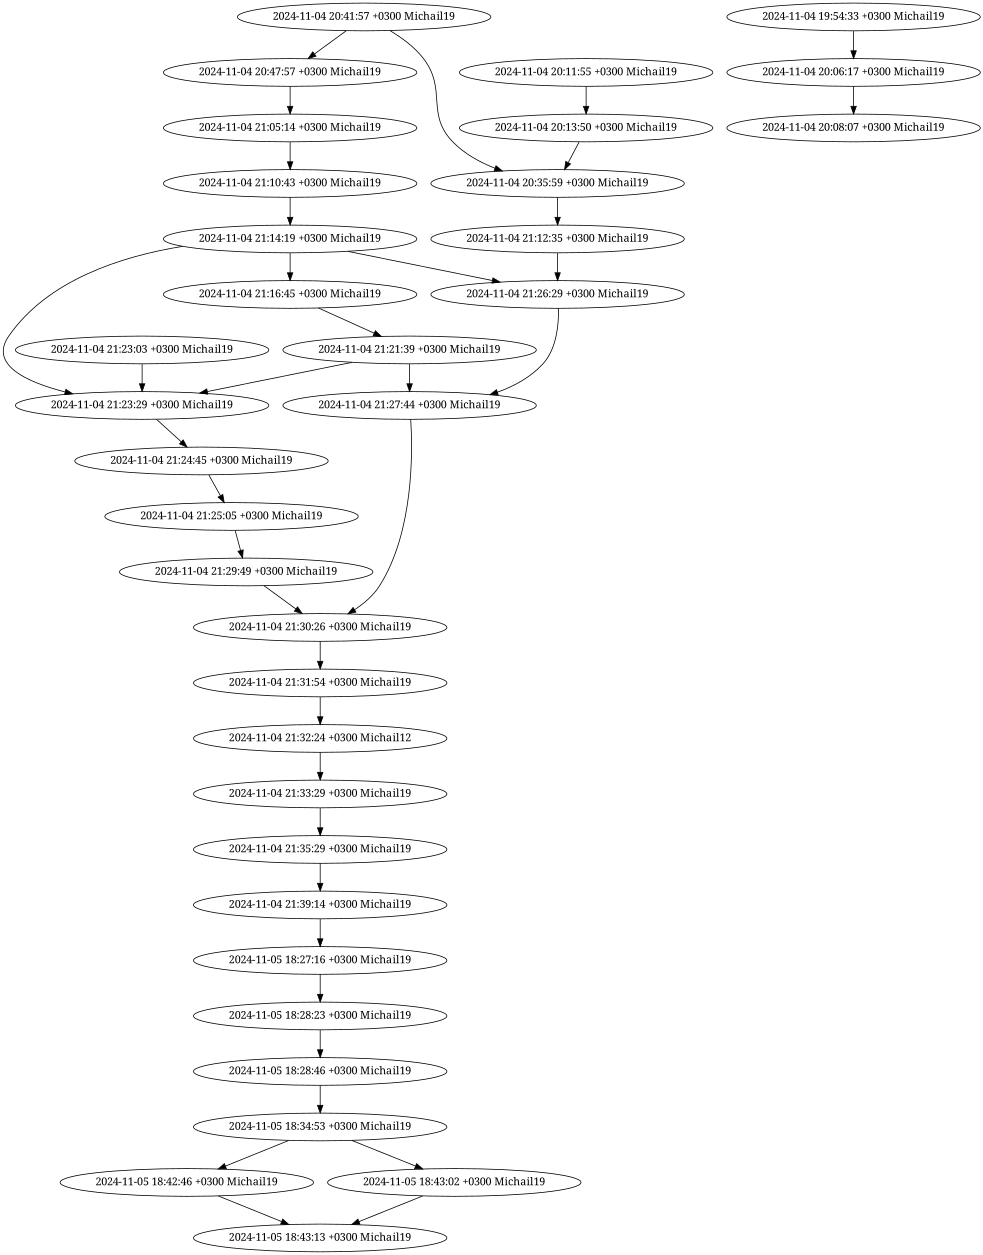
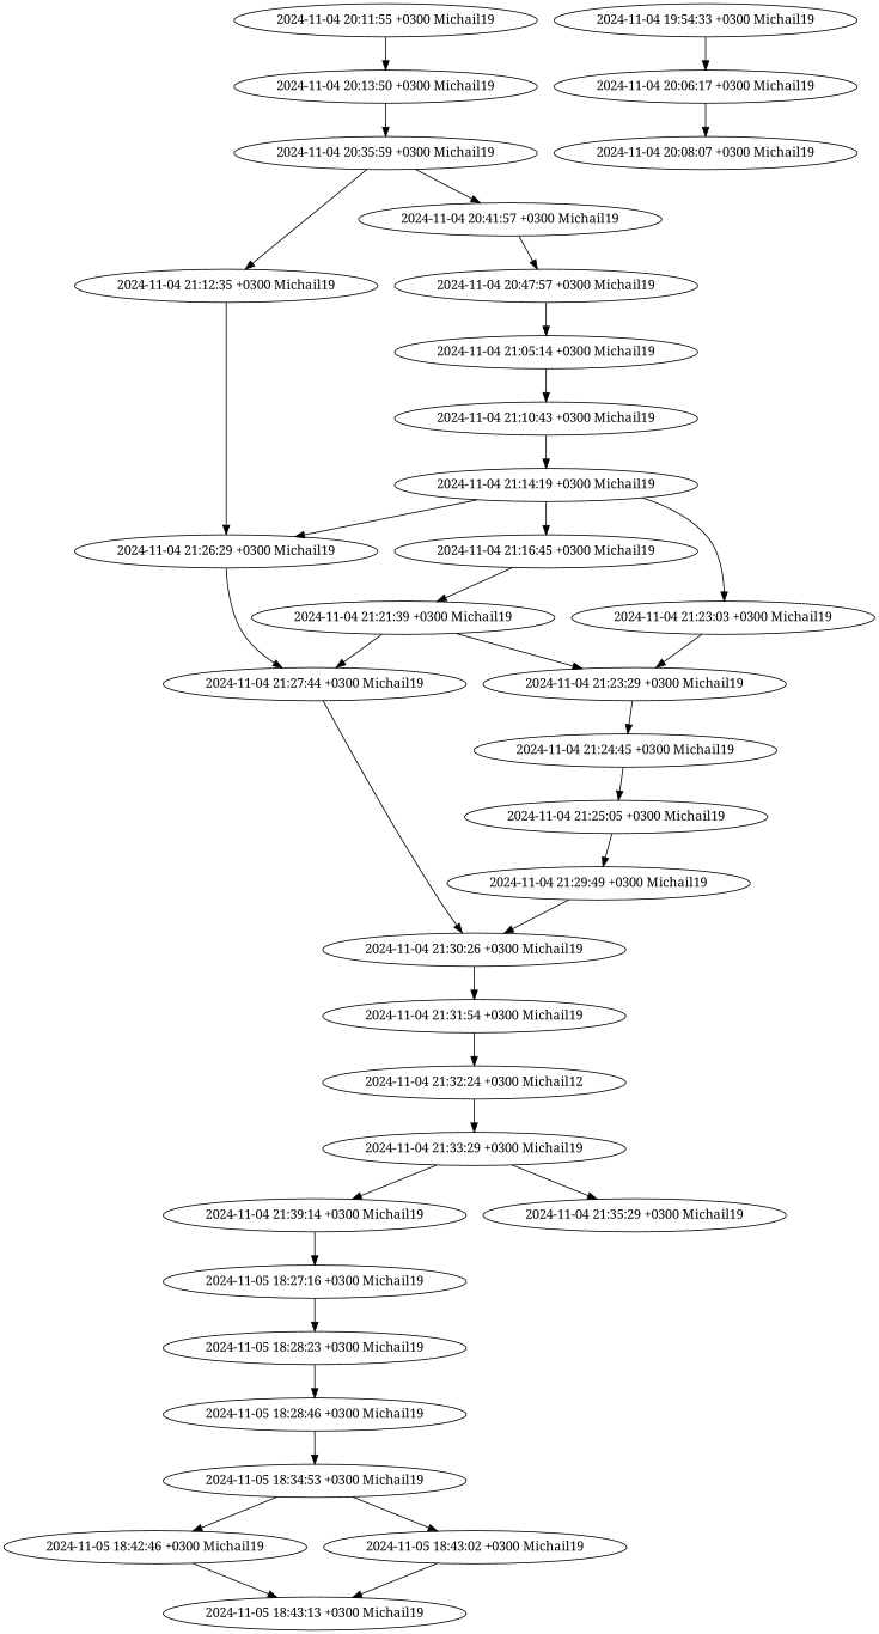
  digraph {
    fontname="Noto Serif"
    node [fontname="Noto Serif"]
    edge [fontname="Noto Serif"]
    n1 [label="2024-11-05 18:43:13 +0300 Michail19"]
    n2 [label="2024-11-05 18:42:46 +0300 Michail19"]
    n3 [label="2024-11-05 18:43:02 +0300 Michail19"]
    n4 [label="2024-11-05 18:34:53 +0300 Michail19"]
    n5 [label="2024-11-05 18:28:46 +0300 Michail19"]
    n6 [label="2024-11-05 18:28:23 +0300 Michail19"]
    n7 [label="2024-11-05 18:27:16 +0300 Michail19"]
    n8 [label="2024-11-04 21:39:14 +0300 Michail19"]
    n9 [label="2024-11-04 21:35:29 +0300 Michail19"]
    n10 [label="2024-11-04 21:33:29 +0300 Michail19"]
    n11 [label="2024-11-04 21:32:24 +0300 Michail12"]
    n12 [label="2024-11-04 21:31:54 +0300 Michail19"]
    n13 [label="2024-11-04 21:30:26 +0300 Michail19"]
    n14 [label="2024-11-04 21:29:49 +0300 Michail19"]
    n15 [label="2024-11-04 21:27:44 +0300 Michail19"]
    n16 [label="2024-11-04 21:25:05 +0300 Michail19"]
    n17 [label="2024-11-04 21:21:39 +0300 Michail19"]
    n18 [label="2024-11-04 21:23:29 +0300 Michail19"]
    n19 [label="2024-11-04 21:24:45 +0300 Michail19"]
    n20 [label="2024-11-04 21:26:29 +0300 Michail19"]
    n21 [label="2024-11-04 21:14:19 +0300 Michail19"]
    n22 [label="2024-11-04 21:23:03 +0300 Michail19"]
    n23 [label="2024-11-04 21:16:45 +0300 Michail19"]
    n24 [label="2024-11-04 21:12:35 +0300 Michail19"]
    n25 [label="2024-11-04 21:10:43 +0300 Michail19"]
    n26 [label="2024-11-04 20:35:59 +0300 Michail19"]
    n27 [label="2024-11-04 20:41:57 +0300 Michail19"]
    n28 [label="2024-11-04 20:47:57 +0300 Michail19"]
    n29 [label="2024-11-04 21:05:14 +0300 Michail19"]
    n30 [label="2024-11-04 20:13:50 +0300 Michail19"]
    n31 [label="2024-11-04 20:11:55 +0300 Michail19"]
    n32 [label="2024-11-04 20:08:07 +0300 Michail19"]
    n33 [label="2024-11-04 20:06:17 +0300 Michail19"]
    n34 [label="2024-11-04 19:54:33 +0300 Michail19"]
    n2 -> n1
    n3 -> n1
    n4 -> n2
    n4 -> n3
    n5 -> n4
    n6 -> n5
    n7 -> n6
    n8 -> n7
-   n9 -> n8
+   n10 -> n8
    n10 -> n9
    n11 -> n10
    n12 -> n11
    n13 -> n12
    n14 -> n13
    n15 -> n13
    n16 -> n14
    n17 -> n15
    n17 -> n18
    n18 -> n19
    n19 -> n16
    n20 -> n15
    n21 -> n20
-   n21 -> n18
+   n21 -> n22
    n21 -> n23
    n22 -> n18
    n23 -> n17
    n24 -> n20
    n25 -> n21
    n26 -> n24
-   n27 -> n26
+   n26 -> n27
    n27 -> n28
    n28 -> n29
    n29 -> n25
    n30 -> n26
    n31 -> n30
    n33 -> n32
    n34 -> n33
  }
